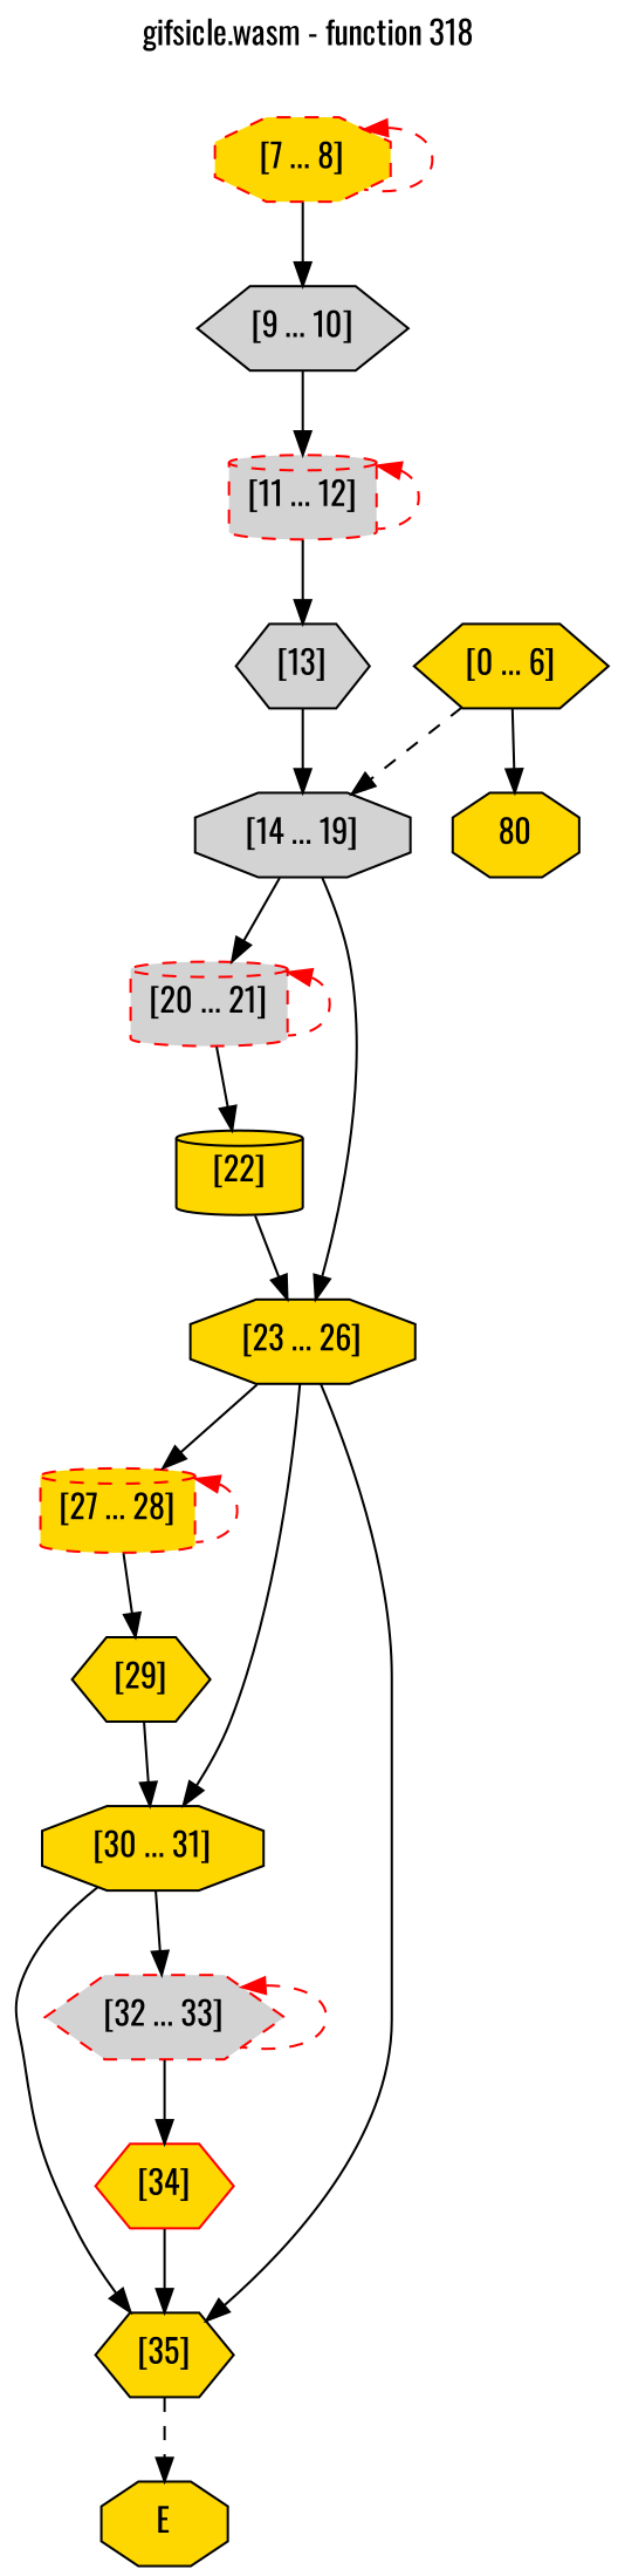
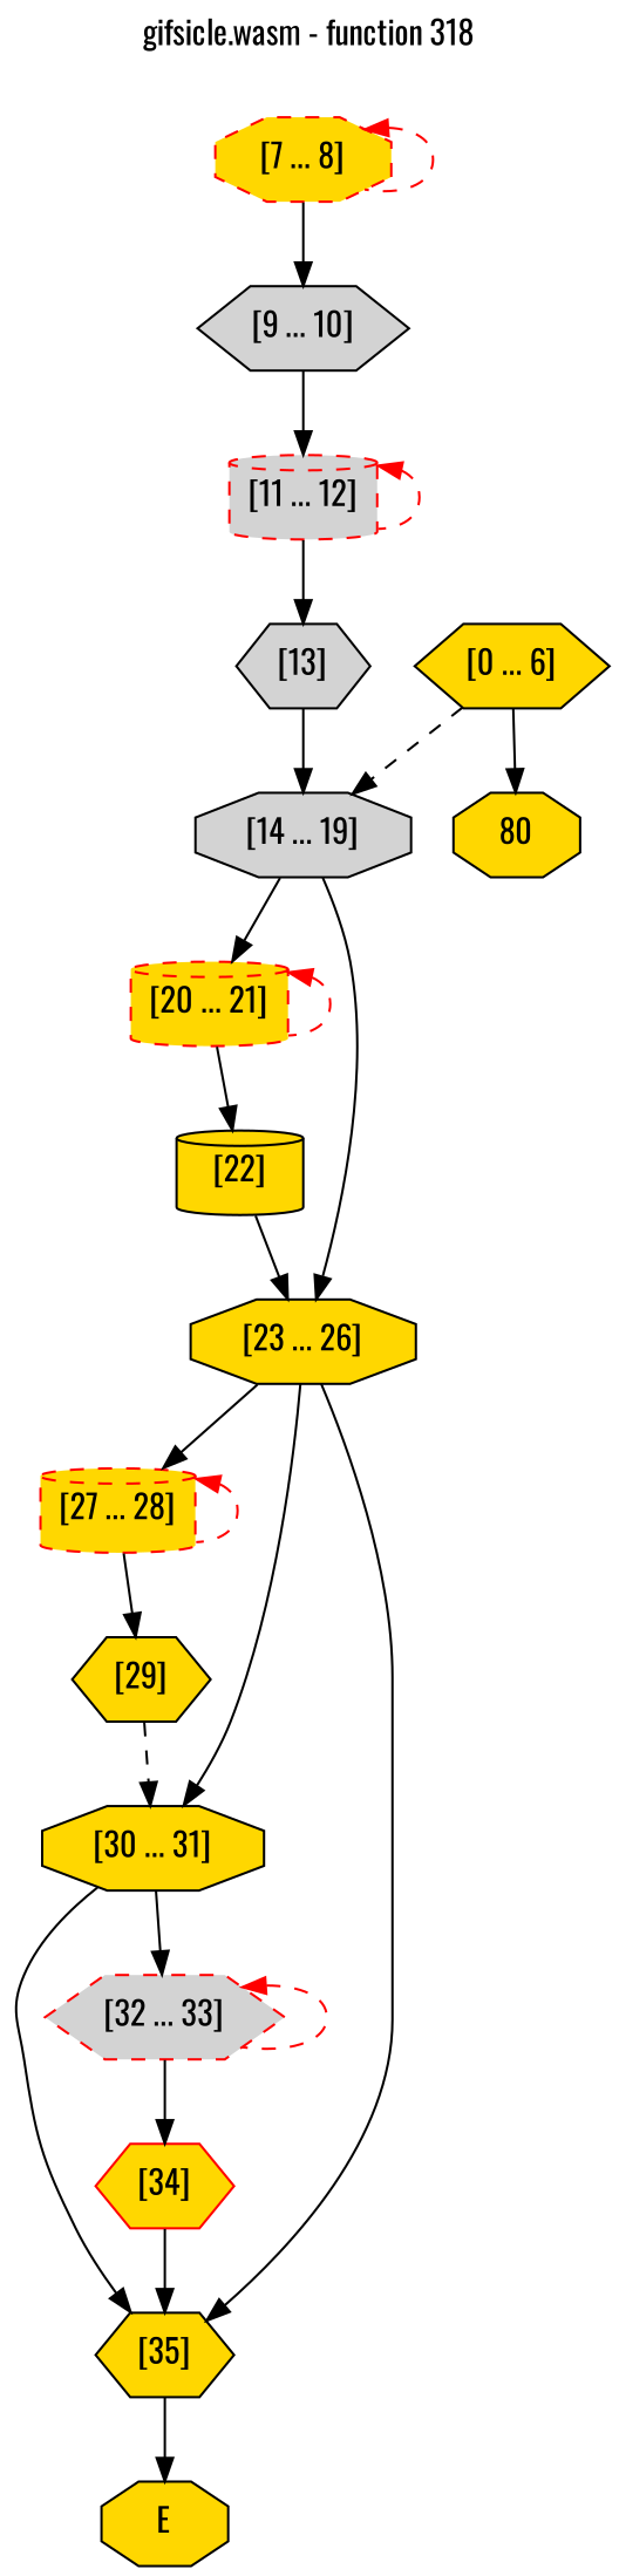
  digraph {
    fontname=Oswald
    label="gifsicle.wasm - function 318"
    labelfontcolor=black
    labelfontname=Helvetica
    labelfontsize=16
    labelloc=t
    node [fillcolor=gold fontname=Oswald shape=hexagon style="solid,filled" color=black]
    edge [fontname=Oswald]
    E [shape=octagon style=filled color=""]
    n2 [label="[0 ... 6]"]
    n3 [fillcolor=lightgrey label="[14 ... 19]" shape=octagon]
    n4 [label=80 shape=octagon]
    n5 [color=red label="[7 ... 8]" shape=octagon style="dashed,filled"]
    n6 [fillcolor=lightgrey label="[9 ... 10]"]
-   n7 [color=red fillcolor=lightgrey label="[20 ... 21]" shape=cylinder style="dashed,filled"]
+   n7 [color=red label="[20 ... 21]" shape=cylinder style="dashed,filled"]
    n8 [label="[23 ... 26]" shape=octagon]
    n9 [color=red fillcolor=lightgrey label="[11 ... 12]" shape=cylinder style="dashed,filled"]
    n10 [fillcolor=lightgrey label="[13]"]
    n11 [label="[22]" shape=cylinder]
    n12 [color=red label="[27 ... 28]" shape=cylinder style="dashed,filled"]
    n13 [label="[30 ... 31]" shape=octagon]
    n14 [label="[35]"]
    n15 [label="[29]"]
    n16 [color=red fillcolor=lightgrey label="[32 ... 33]" style="dashed,filled"]
    n17 [color=red label="[34]"]
    n2 -> n3 [style=dashed]
    n2 -> n4
    n3 -> n7
    n3 -> n8
    n5 -> n5 [color=red dir=back style=dashed]
    n5 -> n6
    n6 -> n9
    n7 -> n7 [color=red dir=back style=dashed]
    n7 -> n11
    n8 -> n12
    n8 -> n13
    n8 -> n14
    n9 -> n9 [color=red dir=back style=dashed]
    n9 -> n10
    n10 -> n3
    n11 -> n8
    n12 -> n12 [color=red dir=back style=dashed]
    n12 -> n15
    n13 -> n14
    n13 -> n16
-   n14 -> E [style=dashed]
-   n15 -> n13
+   n14 -> E
+   n15 -> n13 [style=dashed]
    n16 -> n16 [color=red dir=back style=dashed]
    n16 -> n17
    n17 -> n14
  }
